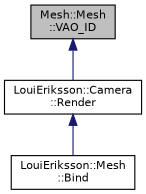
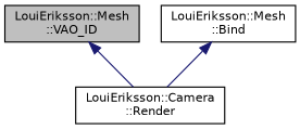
  digraph {
    rankdir=TB
    node [color=black fillcolor=white fontname=Helvetica fontsize=10 shape=record style=filled]
    edge [color=midnightblue dir=back fontname=Helvetica fontsize=10 labelfontname=Helvetica labelfontsize=10 style=solid]
-   n1 [fillcolor=grey75 fontcolor=black height=0.2 label="Mesh::Mesh\l::VAO_ID" width=0.4]
+   n1 [fillcolor=grey75 fontcolor=black height=0.2 label="LouiEriksson::Mesh\l::VAO_ID" width=0.4]
    n2 [height=0.2 label="LouiEriksson::Camera\l::Render" width=0.4]
    n3 [height=0.2 label="LouiEriksson::Mesh\l::Bind" width=0.4]
    n1 -> n2
-   n2 -> n3
+   n3 -> n2
  }
